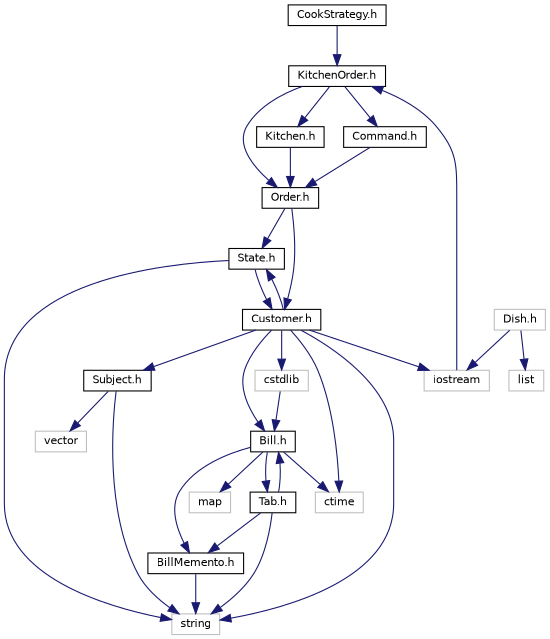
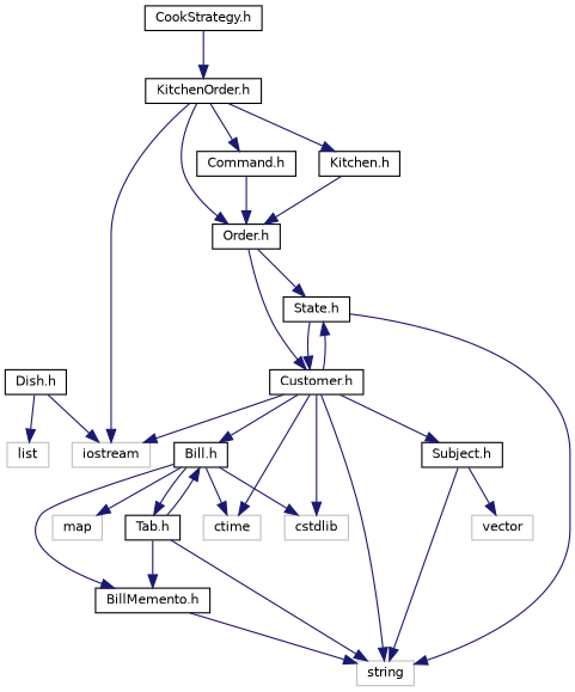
  digraph {
    node [color=black fillcolor=white fontname=Helvetica fontsize=10 shape=record style=filled]
    edge [color=midnightblue fontname=Helvetica fontsize=10 labelfontname=Helvetica labelfontsize=10 style=solid]
    n1 [height=0.2 label="CookStrategy.h" width=0.4]
    n2 [height=0.2 label="KitchenOrder.h" width=0.4]
    n3 [height=0.2 label="Command.h" width=0.4]
    n4 [height=0.2 label="Order.h" width=0.4]
    n5 [color=grey75 height=0.2 label=iostream width=0.4]
    n6 [height=0.2 label="Kitchen.h" width=0.4]
    n7 [height=0.2 label="State.h" width=0.4]
    n8 [height=0.2 label="Customer.h" width=0.4]
    n9 [color=grey75 height=0.2 label=string width=0.4]
    n10 [color=grey75 height=0.2 label=ctime width=0.4]
    n11 [color=grey75 height=0.2 label=cstdlib width=0.4]
    n12 [height=0.2 label="Subject.h" width=0.4]
    n13 [height=0.2 label="Bill.h" width=0.4]
    n14 [color=grey75 height=0.2 label=vector width=0.4]
-   n15 [color=grey75 height=0.2 label="Dish.h" width=0.4]
+   n15 [height=0.2 label="Dish.h" width=0.4]
    n16 [color=grey75 height=0.2 label=list width=0.4]
    n17 [color=grey75 height=0.2 label=map width=0.4]
    n18 [height=0.2 label="Tab.h" width=0.4]
    n19 [height=0.2 label="BillMemento.h" width=0.4]
    n1 -> n2
    n2 -> n3
    n2 -> n4
-   n5 -> n2
+   n2 -> n5
    n2 -> n6
    n3 -> n4
    n4 -> n7
    n4 -> n8
    n6 -> n4
    n7 -> n8
    n7 -> n9
    n8 -> n5
    n8 -> n7
    n8 -> n9
    n8 -> n10
    n8 -> n11
    n8 -> n12
    n8 -> n13
    n12 -> n9
    n12 -> n14
    n13 -> n10
-   n11 -> n13
+   n13 -> n11
    n13 -> n17
    n13 -> n18
    n13 -> n19
    n15 -> n5
    n15 -> n16
    n18 -> n9
    n18 -> n13
    n18 -> n19
    n19 -> n9
  }
